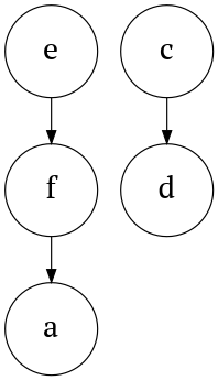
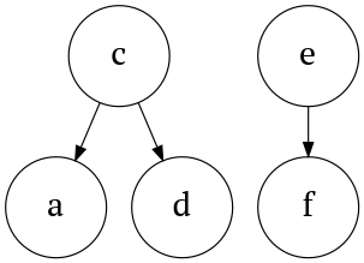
  digraph {
    fontname="PT Serif"
    node [fixedsize=true fontname="PT Serif" fontsize=24 shape=circle]
    edge [fontname="PT Serif"]
    a [height=1.0 width=1.0]
    c [height=1.0 width=1.0]
    d [height=1.0 width=1.0]
    e [height=1.0 width=1.0]
    f [height=1.0 width=1.0]
    c -> d
    e -> f
-   f -> a
+   c -> a
  }
